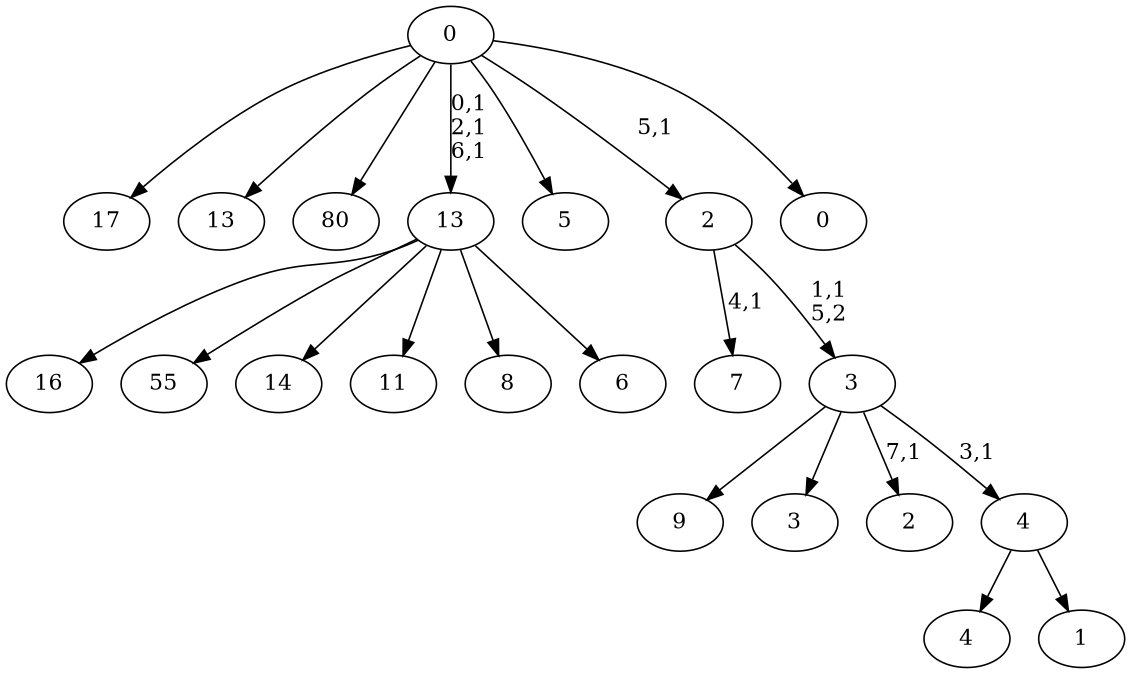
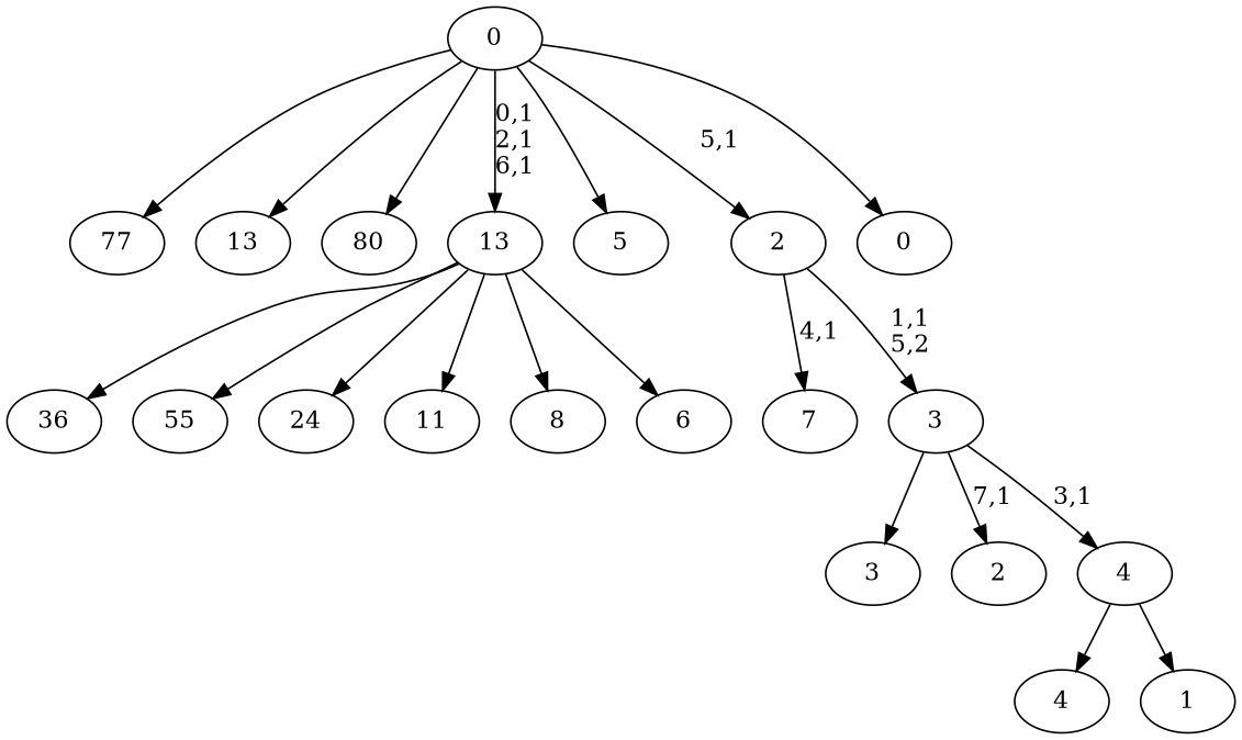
  digraph {
-   n1 [label=17]
-   n2 [label=16]
+   n1 [label=77]
+   n2 [label=36]
    n3 [label=55]
-   n4 [label=14]
+   n4 [label=24]
    n5 [label=13]
    n6 [label=11]
    n7 [label=80]
-   n8 [label=9]
    n9 [label=8]
    n10 [label=7]
    n11 [label=6]
    13
    n13 [label=5]
    n14 [label=4]
    n15 [label=3]
    n16 [label=2]
    n17 [label=1]
    4
    3
    2
    n21 [label=0]
    0
    13 -> n2
    13 -> n3
    13 -> n4
    13 -> n6
    13 -> n9
    13 -> n11
    4 -> n14
    4 -> n17
-   3 -> n8
    3 -> n15
    3 -> n16 [label="7,1"]
    3 -> 4 [label="3,1"]
    2 -> n10 [label="4,1"]
    2 -> 3 [label="1,1\n5,2"]
    0 -> n1
    0 -> n5
    0 -> n7
    0 -> 13 [label="0,1\n2,1\n6,1"]
    0 -> n13
    0 -> 2 [label="5,1"]
    0 -> n21
  }
